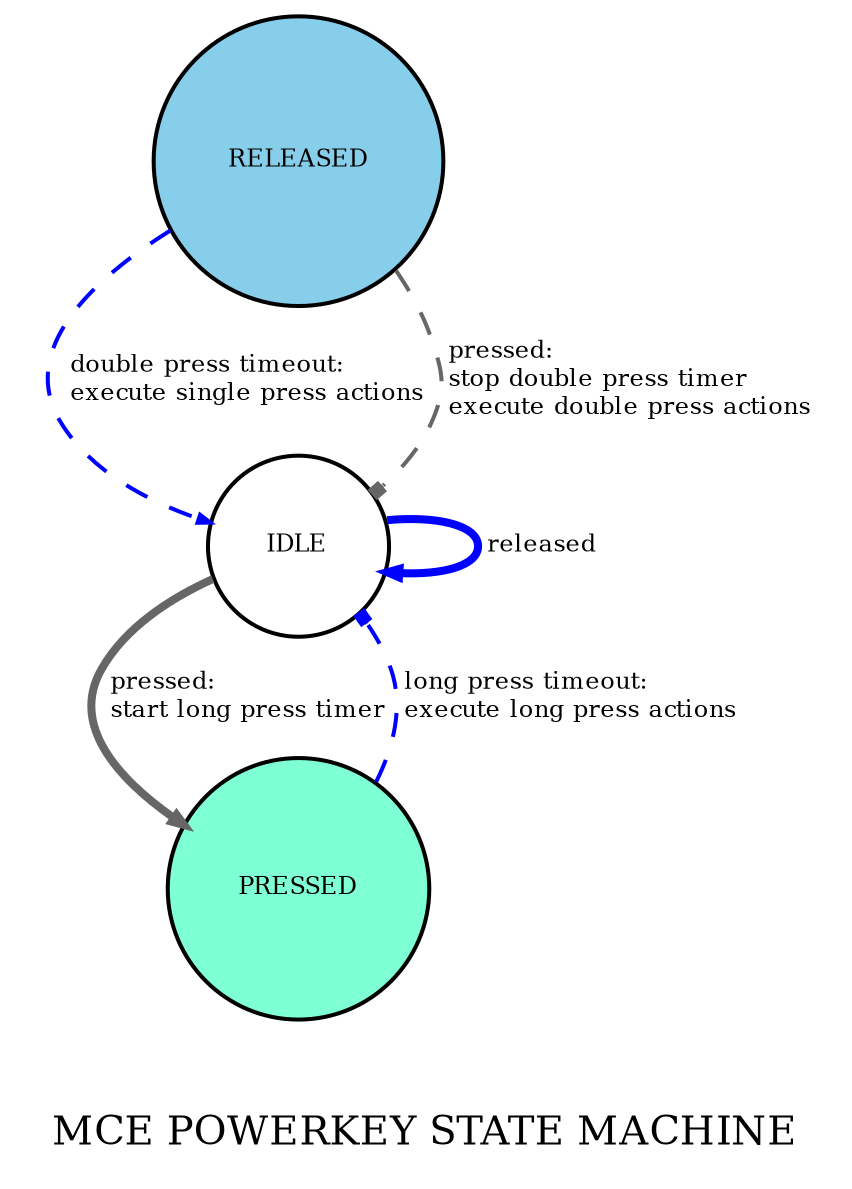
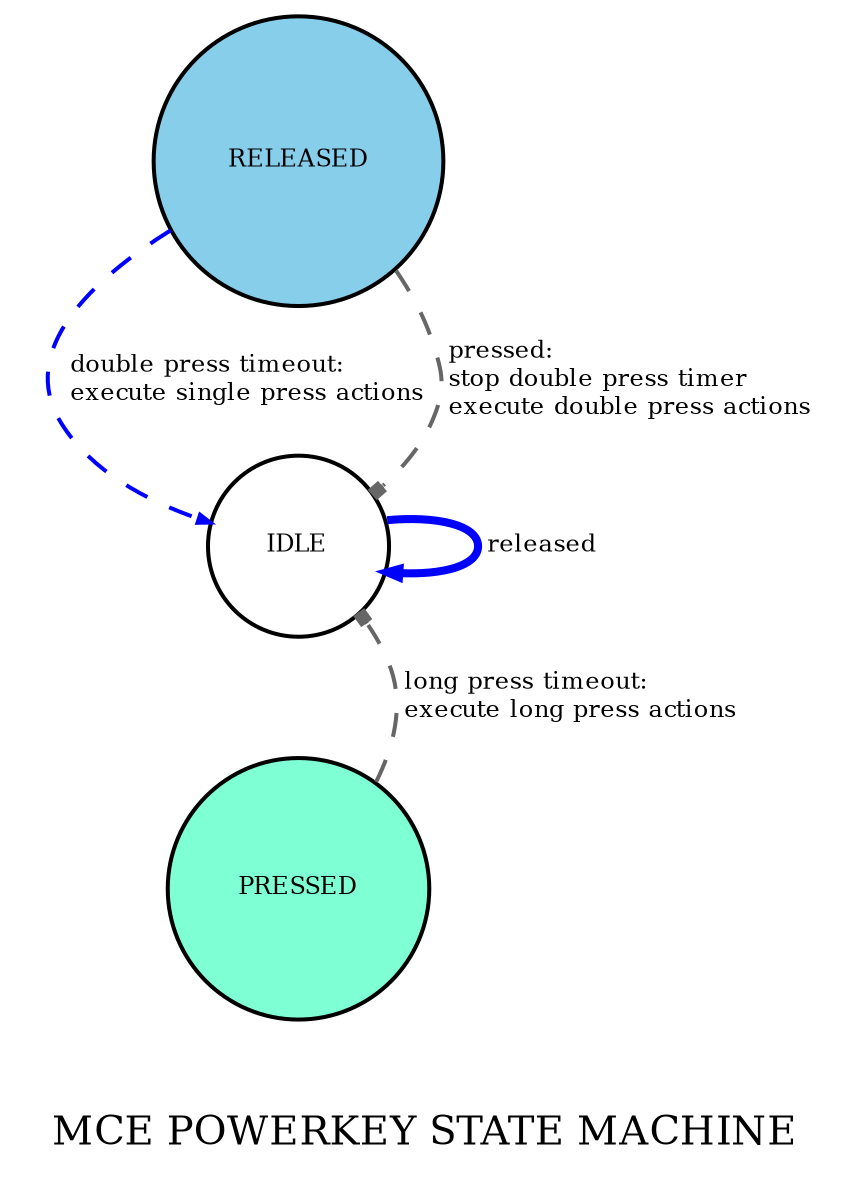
  digraph {
    fontsize=10
    label="MCE POWERKEY STATE MACHINE"
    nodesep=0.3
    ranksep=0.2
    node [color=black fontsize=6 shape=circle style=filled]
    edge [arrowhead=normal arrowsize=0.3 color=gray40 fontsize=6 style=dashed]
    IDLE [fillcolor=white height=0.00001 width=0.00001]
    PRESSED [fillcolor=aquamarine height=0.00001 width=0.00001]
    RELEASED [fillcolor=skyblue height=0.00001 width=0.00001]
    IDLE -> IDLE [color=blue label=" released" style=bold]
-   IDLE -> PRESSED [label=" pressed:\l start long press timer\l" style=bold]
-   PRESSED -> IDLE [arrowhead=box color=blue label=" long press timeout:\l execute long press actions\l"]
+   PRESSED -> IDLE [arrowhead=box label=" long press timeout:\l execute long press actions\l"]
    RELEASED -> IDLE [color=blue label=" double press timeout:\l execute single press actions\l"]
    RELEASED -> IDLE [arrowhead=box label=" pressed:\l stop double press timer\l execute double press actions\l"]
  }
